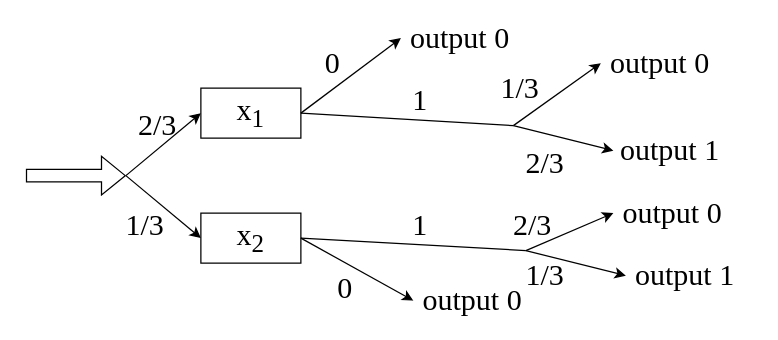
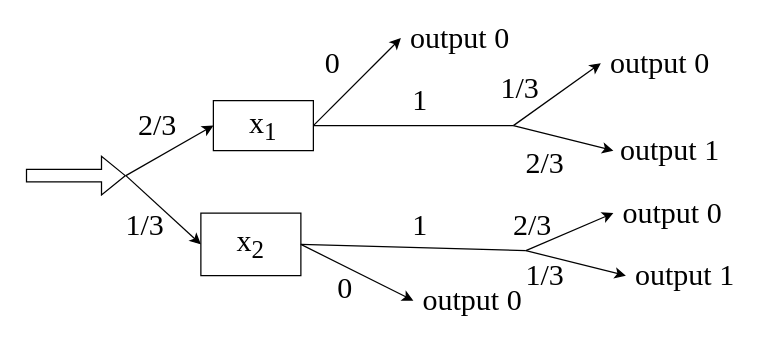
  <mxCell id="0" />
  <mxCell id="1" parent="0" />
  <mxCell id="2" value="" style="shape=flexArrow;endArrow=classic;html=1;rounded=0;fontFamily=Times New Roman;fontSize=11;" edge="1" parent="1"><mxGeometry width="50" height="50" relative="1" as="geometry"><mxPoint x="20" y="140" as="sourcePoint" /><mxPoint x="100" y="140" as="targetPoint" /></mxGeometry></mxCell>
  <mxCell id="3" value="" style="endArrow=classic;html=1;rounded=0;fontFamily=Times New Roman;fontSize=11;entryX=0;entryY=0.5;entryDx=0;entryDy=0;" edge="1" parent="1" target="5"><mxGeometry width="50" height="50" relative="1" as="geometry"><mxPoint x="100" y="140" as="sourcePoint" /><mxPoint x="160" y="80" as="targetPoint" /></mxGeometry></mxCell>
  <mxCell id="4" value="" style="endArrow=classic;html=1;rounded=0;fontFamily=Times New Roman;fontSize=11;entryX=0;entryY=0.5;entryDx=0;entryDy=0;" edge="1" parent="1" target="6"><mxGeometry width="50" height="50" relative="1" as="geometry"><mxPoint x="100" y="140" as="sourcePoint" /><mxPoint x="160" y="190" as="targetPoint" /></mxGeometry></mxCell>
- <mxCell id="5" value="&lt;font style=&quot;font-size: 24px&quot;&gt;x&lt;sub&gt;1&lt;/sub&gt;&lt;/font&gt;" style="rounded=0;whiteSpace=wrap;html=1;fontFamily=Times New Roman;fontSize=11;" vertex="1" parent="1"><mxGeometry x="160" y="70" width="80" height="40" as="geometry" /></mxCell>
- <mxCell id="6" value="&lt;font style=&quot;font-size: 24px&quot;&gt;x&lt;sub&gt;2&lt;/sub&gt;&lt;/font&gt;" style="rounded=0;whiteSpace=wrap;html=1;fontFamily=Times New Roman;fontSize=11;" vertex="1" parent="1"><mxGeometry x="160" y="170" width="80" height="40" as="geometry" /></mxCell>
+ <mxCell id="5" value="&lt;font style=&quot;font-size: 24px&quot;&gt;x&lt;sub&gt;1&lt;/sub&gt;&lt;/font&gt;" style="rounded=0;whiteSpace=wrap;html=1;fontFamily=Times New Roman;fontSize=11;" vertex="1" parent="1"><mxGeometry x="170" y="80" width="80" height="40" as="geometry" /></mxCell>
+ <mxCell id="6" value="&lt;font style=&quot;font-size: 24px&quot;&gt;x&lt;sub&gt;2&lt;/sub&gt;&lt;/font&gt;" style="rounded=0;whiteSpace=wrap;html=1;fontFamily=Times New Roman;fontSize=11;" vertex="1" parent="1"><mxGeometry x="160" y="170" width="80" height="50" as="geometry" /></mxCell>
  <mxCell id="7" value="" style="endArrow=classic;html=1;rounded=0;fontFamily=Times New Roman;fontSize=11;exitX=1;exitY=0.5;exitDx=0;exitDy=0;" edge="1" parent="1" source="5"><mxGeometry width="50" height="50" relative="1" as="geometry"><mxPoint x="260" y="80" as="sourcePoint" /><mxPoint x="320" y="30" as="targetPoint" /></mxGeometry></mxCell>
  <mxCell id="8" value="" style="endArrow=classic;html=1;rounded=0;fontFamily=Times New Roman;fontSize=11;" edge="1" parent="1"><mxGeometry width="50" height="50" relative="1" as="geometry"><mxPoint x="410" y="100" as="sourcePoint" /><mxPoint x="480" y="50" as="targetPoint" /></mxGeometry></mxCell>
  <mxCell id="9" value="" style="endArrow=classic;html=1;rounded=0;fontFamily=Times New Roman;fontSize=11;" edge="1" parent="1"><mxGeometry width="50" height="50" relative="1" as="geometry"><mxPoint x="410" y="100" as="sourcePoint" /><mxPoint x="490" y="120" as="targetPoint" /></mxGeometry></mxCell>
  <mxCell id="10" value="" style="endArrow=none;html=1;rounded=0;fontFamily=Times New Roman;fontSize=11;exitX=1;exitY=0.5;exitDx=0;exitDy=0;" edge="1" parent="1" source="5"><mxGeometry width="50" height="50" relative="1" as="geometry"><mxPoint x="430" y="140" as="sourcePoint" /><mxPoint x="410" y="100" as="targetPoint" /></mxGeometry></mxCell>
  <mxCell id="11" value="" style="endArrow=classic;html=1;rounded=0;fontFamily=Times New Roman;fontSize=11;exitX=1;exitY=0.5;exitDx=0;exitDy=0;" edge="1" parent="1" source="6"><mxGeometry width="50" height="50" relative="1" as="geometry"><mxPoint x="270" y="185" as="sourcePoint" /><mxPoint x="330" y="240" as="targetPoint" /></mxGeometry></mxCell>
  <mxCell id="12" value="" style="endArrow=classic;html=1;rounded=0;fontFamily=Times New Roman;fontSize=11;" edge="1" parent="1"><mxGeometry width="50" height="50" relative="1" as="geometry"><mxPoint x="420" y="200" as="sourcePoint" /><mxPoint x="490" y="170" as="targetPoint" /></mxGeometry></mxCell>
  <mxCell id="13" value="" style="endArrow=classic;html=1;rounded=0;fontFamily=Times New Roman;fontSize=11;" edge="1" parent="1"><mxGeometry width="50" height="50" relative="1" as="geometry"><mxPoint x="420" y="200" as="sourcePoint" /><mxPoint x="500" y="220" as="targetPoint" /></mxGeometry></mxCell>
  <mxCell id="14" value="" style="endArrow=none;html=1;rounded=0;fontFamily=Times New Roman;fontSize=11;exitX=1;exitY=0.5;exitDx=0;exitDy=0;" edge="1" parent="1" source="6"><mxGeometry width="50" height="50" relative="1" as="geometry"><mxPoint x="270" y="185" as="sourcePoint" /><mxPoint x="420" y="200" as="targetPoint" /></mxGeometry></mxCell>
  <mxCell id="15" value="&lt;font style=&quot;font-size: 24px&quot;&gt;output 0&amp;nbsp;&lt;/font&gt;" style="text;html=1;align=center;verticalAlign=middle;resizable=0;points=[];autosize=1;strokeColor=none;fillColor=none;fontSize=11;fontFamily=Times New Roman;" vertex="1" parent="1"><mxGeometry x="320" y="20" width="100" height="20" as="geometry" /></mxCell>
  <mxCell id="16" value="&lt;font style=&quot;font-size: 24px&quot;&gt;output 0&amp;nbsp;&lt;/font&gt;" style="text;html=1;align=center;verticalAlign=middle;resizable=0;points=[];autosize=1;strokeColor=none;fillColor=none;fontSize=11;fontFamily=Times New Roman;" vertex="1" parent="1"><mxGeometry x="480" y="40" width="100" height="20" as="geometry" /></mxCell>
  <mxCell id="17" value="&lt;font style=&quot;font-size: 24px&quot;&gt;output 1&lt;/font&gt;" style="text;html=1;align=center;verticalAlign=middle;resizable=0;points=[];autosize=1;strokeColor=none;fillColor=none;fontSize=11;fontFamily=Times New Roman;" vertex="1" parent="1"><mxGeometry x="490" y="110" width="90" height="20" as="geometry" /></mxCell>
  <mxCell id="18" value="&lt;font style=&quot;font-size: 24px&quot;&gt;output 0&amp;nbsp;&lt;/font&gt;" style="text;html=1;align=center;verticalAlign=middle;resizable=0;points=[];autosize=1;strokeColor=none;fillColor=none;fontSize=11;fontFamily=Times New Roman;" vertex="1" parent="1"><mxGeometry x="490" y="160" width="100" height="20" as="geometry" /></mxCell>
  <mxCell id="19" value="&lt;font style=&quot;font-size: 24px&quot;&gt;output 1&amp;nbsp;&lt;/font&gt;" style="text;html=1;align=center;verticalAlign=middle;resizable=0;points=[];autosize=1;strokeColor=none;fillColor=none;fontSize=11;fontFamily=Times New Roman;" vertex="1" parent="1"><mxGeometry x="500" y="210" width="100" height="20" as="geometry" /></mxCell>
  <mxCell id="20" value="&lt;font style=&quot;font-size: 24px&quot;&gt;output 0&amp;nbsp;&lt;/font&gt;" style="text;html=1;align=center;verticalAlign=middle;resizable=0;points=[];autosize=1;strokeColor=none;fillColor=none;fontSize=11;fontFamily=Times New Roman;" vertex="1" parent="1"><mxGeometry x="330" y="230" width="100" height="20" as="geometry" /></mxCell>
  <mxCell id="21" value="&lt;font style=&quot;font-size: 24px&quot;&gt;0&lt;/font&gt;" style="text;html=1;align=center;verticalAlign=middle;resizable=0;points=[];autosize=1;strokeColor=none;fillColor=none;fontSize=11;fontFamily=Times New Roman;" vertex="1" parent="1"><mxGeometry x="250" y="40" width="30" height="20" as="geometry" /></mxCell>
  <mxCell id="22" value="&lt;font style=&quot;font-size: 24px&quot;&gt;1&lt;/font&gt;" style="text;html=1;align=center;verticalAlign=middle;resizable=0;points=[];autosize=1;strokeColor=none;fillColor=none;fontSize=11;fontFamily=Times New Roman;" vertex="1" parent="1"><mxGeometry x="320" y="70" width="30" height="20" as="geometry" /></mxCell>
  <mxCell id="23" value="&lt;font style=&quot;font-size: 24px&quot;&gt;1&lt;/font&gt;" style="text;html=1;align=center;verticalAlign=middle;resizable=0;points=[];autosize=1;strokeColor=none;fillColor=none;fontSize=11;fontFamily=Times New Roman;" vertex="1" parent="1"><mxGeometry x="320" y="170" width="30" height="20" as="geometry" /></mxCell>
  <mxCell id="24" value="&lt;font style=&quot;font-size: 24px&quot;&gt;0&lt;/font&gt;" style="text;html=1;align=center;verticalAlign=middle;resizable=0;points=[];autosize=1;strokeColor=none;fillColor=none;fontSize=11;fontFamily=Times New Roman;" vertex="1" parent="1"><mxGeometry x="260" y="220" width="30" height="20" as="geometry" /></mxCell>
  <mxCell id="25" value="&lt;font style=&quot;font-size: 24px&quot;&gt;2/3&lt;/font&gt;" style="text;html=1;align=center;verticalAlign=middle;resizable=0;points=[];autosize=1;strokeColor=none;fillColor=none;fontSize=11;fontFamily=Times New Roman;" vertex="1" parent="1"><mxGeometry x="100" y="90" width="50" height="20" as="geometry" /></mxCell>
  <mxCell id="26" value="&lt;font style=&quot;font-size: 24px&quot;&gt;1/3&lt;/font&gt;" style="text;html=1;align=center;verticalAlign=middle;resizable=0;points=[];autosize=1;strokeColor=none;fillColor=none;fontSize=11;fontFamily=Times New Roman;" vertex="1" parent="1"><mxGeometry x="90" y="170" width="50" height="20" as="geometry" /></mxCell>
  <mxCell id="27" value="&lt;font style=&quot;font-size: 24px&quot;&gt;1/3&lt;/font&gt;" style="text;html=1;align=center;verticalAlign=middle;resizable=0;points=[];autosize=1;strokeColor=none;fillColor=none;fontSize=11;fontFamily=Times New Roman;" vertex="1" parent="1"><mxGeometry x="390" y="60" width="50" height="20" as="geometry" /></mxCell>
  <mxCell id="28" value="&lt;font style=&quot;font-size: 24px&quot;&gt;2/3&lt;/font&gt;" style="text;html=1;align=center;verticalAlign=middle;resizable=0;points=[];autosize=1;strokeColor=none;fillColor=none;fontSize=11;fontFamily=Times New Roman;" vertex="1" parent="1"><mxGeometry x="410" y="120" width="50" height="20" as="geometry" /></mxCell>
  <mxCell id="29" value="&lt;font style=&quot;font-size: 24px&quot;&gt;2/3&lt;/font&gt;" style="text;html=1;align=center;verticalAlign=middle;resizable=0;points=[];autosize=1;strokeColor=none;fillColor=none;fontSize=11;fontFamily=Times New Roman;" vertex="1" parent="1"><mxGeometry x="400" y="170" width="50" height="20" as="geometry" /></mxCell>
  <mxCell id="30" value="&lt;font style=&quot;font-size: 24px&quot;&gt;1/3&lt;/font&gt;" style="text;html=1;align=center;verticalAlign=middle;resizable=0;points=[];autosize=1;strokeColor=none;fillColor=none;fontSize=11;fontFamily=Times New Roman;" vertex="1" parent="1"><mxGeometry x="410" y="210" width="50" height="20" as="geometry" /></mxCell>
